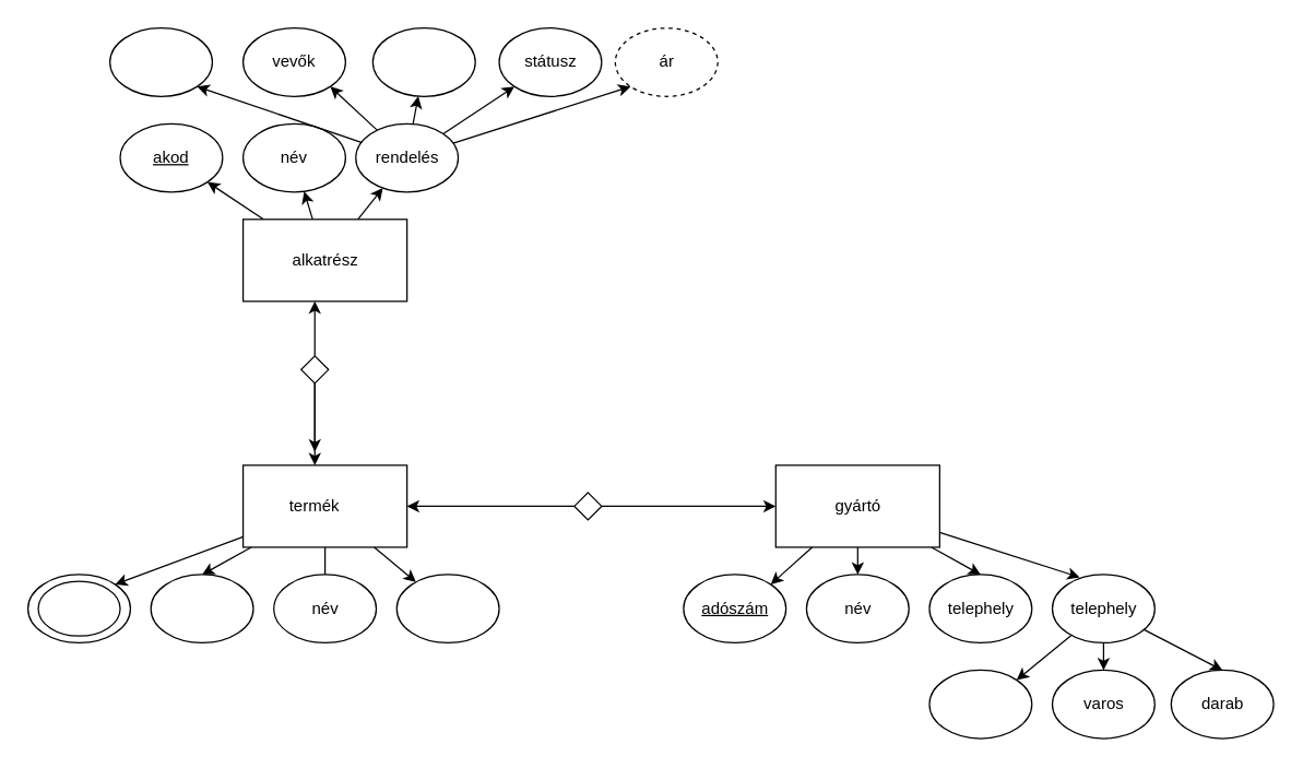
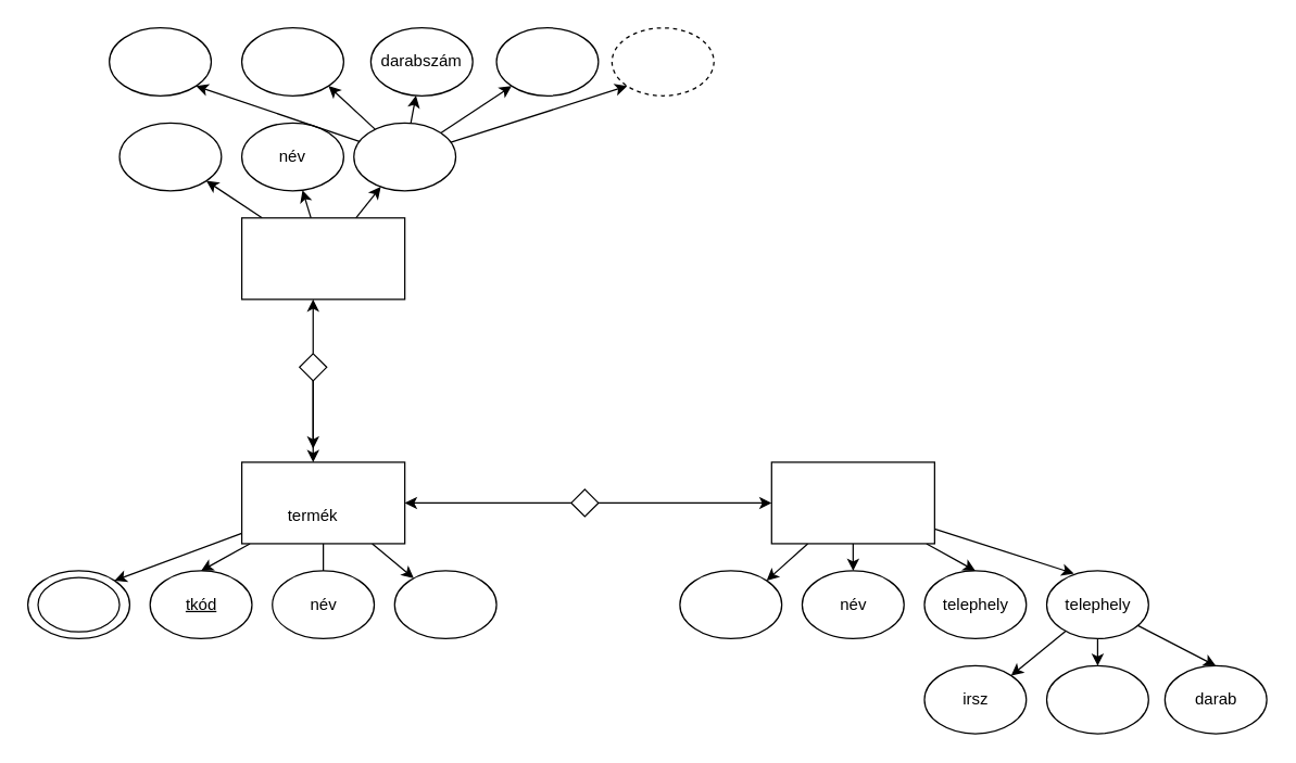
  <mxCell id="0" />
  <mxCell id="1" parent="0" />
  <mxCell id="2" value="" style="rounded=0;orthogonalLoop=1;jettySize=auto;html=1;entryX=0.5;entryY=0;entryDx=0;entryDy=0;" edge="1" parent="1" source="6" target="12"><mxGeometry relative="1" as="geometry" /></mxCell>
  <mxCell id="3" value="" style="edgeStyle=none;rounded=0;orthogonalLoop=1;jettySize=auto;html=1;" edge="1" parent="1" source="6" target="14"><mxGeometry relative="1" as="geometry" /></mxCell>
  <mxCell id="4" value="" style="edgeStyle=none;rounded=0;orthogonalLoop=1;jettySize=auto;html=1;entryX=1;entryY=0;entryDx=0;entryDy=0;" edge="1" parent="1" source="6" target="39"><mxGeometry relative="1" as="geometry" /></mxCell>
  <mxCell id="5" value="" style="edgeStyle=none;rounded=0;orthogonalLoop=1;jettySize=auto;html=1;" edge="1" parent="1" source="6" target="23"><mxGeometry relative="1" as="geometry" /></mxCell>
  <mxCell id="6" value="" style="rounded=0;whiteSpace=wrap;html=1;" vertex="1" parent="1"><mxGeometry x="177.5" y="340" width="120" height="60" as="geometry" /></mxCell>
  <mxCell id="7" value="" style="edgeStyle=none;rounded=0;orthogonalLoop=1;jettySize=auto;html=1;entryX=1;entryY=0;entryDx=0;entryDy=0;" edge="1" parent="1" source="11" target="15"><mxGeometry relative="1" as="geometry" /></mxCell>
  <mxCell id="8" value="" style="edgeStyle=none;rounded=0;orthogonalLoop=1;jettySize=auto;html=1;entryX=0.5;entryY=0;entryDx=0;entryDy=0;" edge="1" parent="1" source="11" target="17"><mxGeometry relative="1" as="geometry" /></mxCell>
  <mxCell id="9" value="" style="edgeStyle=none;rounded=0;orthogonalLoop=1;jettySize=auto;html=1;entryX=0.267;entryY=0.04;entryDx=0;entryDy=0;entryPerimeter=0;" edge="1" parent="1" source="11" target="31"><mxGeometry relative="1" as="geometry" /></mxCell>
  <mxCell id="10" value="" style="edgeStyle=none;rounded=0;orthogonalLoop=1;jettySize=auto;html=1;entryX=0.5;entryY=0;entryDx=0;entryDy=0;" edge="1" parent="1" source="11" target="16"><mxGeometry relative="1" as="geometry" /></mxCell>
  <mxCell id="11" value="" style="rounded=0;whiteSpace=wrap;html=1;" vertex="1" parent="1"><mxGeometry x="567.5" y="340" width="120" height="60" as="geometry" /></mxCell>
  <mxCell id="12" value="" style="ellipse;whiteSpace=wrap;html=1;" vertex="1" parent="1"><mxGeometry x="110" y="420" width="75" height="50" as="geometry" /></mxCell>
  <mxCell id="13" value="" style="ellipse;whiteSpace=wrap;html=1;" vertex="1" parent="1"><mxGeometry x="200" y="420" width="75" height="50" as="geometry" /></mxCell>
  <mxCell id="14" value="" style="ellipse;whiteSpace=wrap;html=1;" vertex="1" parent="1"><mxGeometry x="290" y="420" width="75" height="50" as="geometry" /></mxCell>
  <mxCell id="15" value="" style="ellipse;whiteSpace=wrap;html=1;" vertex="1" parent="1"><mxGeometry x="500" y="420" width="75" height="50" as="geometry" /></mxCell>
  <mxCell id="16" value="" style="ellipse;whiteSpace=wrap;html=1;" vertex="1" parent="1"><mxGeometry x="590" y="420" width="75" height="50" as="geometry" /></mxCell>
  <mxCell id="17" value="" style="ellipse;whiteSpace=wrap;html=1;" vertex="1" parent="1"><mxGeometry x="680" y="420" width="75" height="50" as="geometry" /></mxCell>
  <mxCell id="18" value="" style="edgeStyle=none;rounded=0;orthogonalLoop=1;jettySize=auto;html=1;entryX=0;entryY=0.5;entryDx=0;entryDy=0;" edge="1" parent="1" source="20" target="11"><mxGeometry relative="1" as="geometry"><mxPoint x="520" y="370" as="targetPoint" /></mxGeometry></mxCell>
  <mxCell id="19" value="" style="edgeStyle=none;rounded=0;orthogonalLoop=1;jettySize=auto;html=1;" edge="1" parent="1" source="20" target="6"><mxGeometry relative="1" as="geometry"><mxPoint x="340" y="370" as="targetPoint" /></mxGeometry></mxCell>
  <mxCell id="20" value="" style="rhombus;whiteSpace=wrap;html=1;" vertex="1" parent="1"><mxGeometry x="420" y="360" width="20" height="20" as="geometry" /></mxCell>
- <mxCell id="21" value="termék" style="text;html=1;strokeColor=none;fillColor=none;align=center;verticalAlign=middle;whiteSpace=wrap;rounded=0;" vertex="1" parent="1"><mxGeometry x="200" y="355" width="60" height="30" as="geometry" /></mxCell>
+ <mxCell id="21" value="termék" style="text;html=1;strokeColor=none;fillColor=none;align=center;verticalAlign=middle;whiteSpace=wrap;rounded=0;" vertex="1" parent="1"><mxGeometry x="200" y="365" width="60" height="30" as="geometry" /></mxCell>
+ <mxCell id="22" value="&lt;u&gt;tkód&lt;/u&gt;" style="text;html=1;strokeColor=none;fillColor=none;align=center;verticalAlign=middle;whiteSpace=wrap;rounded=0;" vertex="1" parent="1"><mxGeometry x="117.5" y="430" width="60" height="30" as="geometry" /></mxCell>
  <mxCell id="23" value="név" style="text;html=1;strokeColor=none;fillColor=none;align=center;verticalAlign=middle;whiteSpace=wrap;rounded=0;" vertex="1" parent="1"><mxGeometry x="207.5" y="430" width="60" height="30" as="geometry" /></mxCell>
- <mxCell id="24" value="&lt;u&gt;adószám&lt;/u&gt;" style="text;html=1;strokeColor=none;fillColor=none;align=center;verticalAlign=middle;whiteSpace=wrap;rounded=0;" vertex="1" parent="1"><mxGeometry x="507.5" y="430" width="60" height="30" as="geometry" /></mxCell>
  <mxCell id="25" value="név" style="text;html=1;strokeColor=none;fillColor=none;align=center;verticalAlign=middle;whiteSpace=wrap;rounded=0;" vertex="1" parent="1"><mxGeometry x="597.5" y="430" width="60" height="30" as="geometry" /></mxCell>
  <mxCell id="26" value="telephely" style="text;html=1;strokeColor=none;fillColor=none;align=center;verticalAlign=middle;whiteSpace=wrap;rounded=0;" vertex="1" parent="1"><mxGeometry x="687.5" y="430" width="60" height="30" as="geometry" /></mxCell>
- <mxCell id="27" value="gyártó" style="text;html=1;strokeColor=none;fillColor=none;align=center;verticalAlign=middle;whiteSpace=wrap;rounded=0;" vertex="1" parent="1"><mxGeometry x="597.5" y="355" width="60" height="30" as="geometry" /></mxCell>
  <mxCell id="28" value="" style="edgeStyle=none;rounded=0;orthogonalLoop=1;jettySize=auto;html=1;entryX=1;entryY=0;entryDx=0;entryDy=0;" edge="1" parent="1" source="31" target="33"><mxGeometry relative="1" as="geometry" /></mxCell>
  <mxCell id="29" value="" style="edgeStyle=none;rounded=0;orthogonalLoop=1;jettySize=auto;html=1;entryX=0.5;entryY=0;entryDx=0;entryDy=0;" edge="1" parent="1" source="31" target="35"><mxGeometry relative="1" as="geometry" /></mxCell>
  <mxCell id="30" value="" style="edgeStyle=none;rounded=0;orthogonalLoop=1;jettySize=auto;html=1;" edge="1" parent="1" source="31" target="34"><mxGeometry relative="1" as="geometry" /></mxCell>
  <mxCell id="31" value="" style="ellipse;whiteSpace=wrap;html=1;" vertex="1" parent="1"><mxGeometry x="770" y="420" width="75" height="50" as="geometry" /></mxCell>
  <mxCell id="32" value="telephely" style="text;html=1;strokeColor=none;fillColor=none;align=center;verticalAlign=middle;whiteSpace=wrap;rounded=0;" vertex="1" parent="1"><mxGeometry x="777.5" y="430" width="60" height="30" as="geometry" /></mxCell>
  <mxCell id="33" value="" style="ellipse;whiteSpace=wrap;html=1;" vertex="1" parent="1"><mxGeometry x="680" y="490" width="75" height="50" as="geometry" /></mxCell>
  <mxCell id="34" value="" style="ellipse;whiteSpace=wrap;html=1;" vertex="1" parent="1"><mxGeometry x="770" y="490" width="75" height="50" as="geometry" /></mxCell>
  <mxCell id="35" value="" style="ellipse;whiteSpace=wrap;html=1;" vertex="1" parent="1"><mxGeometry x="857" y="490" width="75" height="50" as="geometry" /></mxCell>
- <mxCell id="37" value="varos" style="text;html=1;strokeColor=none;fillColor=none;align=center;verticalAlign=middle;whiteSpace=wrap;rounded=0;" vertex="1" parent="1"><mxGeometry x="777.5" y="500" width="60" height="30" as="geometry" /></mxCell>
+ <mxCell id="36" value="irsz" style="text;html=1;strokeColor=none;fillColor=none;align=center;verticalAlign=middle;whiteSpace=wrap;rounded=0;" vertex="1" parent="1"><mxGeometry x="687.5" y="500" width="60" height="30" as="geometry" /></mxCell>
  <mxCell id="38" value="darab" style="text;html=1;strokeColor=none;fillColor=none;align=center;verticalAlign=middle;whiteSpace=wrap;rounded=0;" vertex="1" parent="1"><mxGeometry x="864.5" y="500" width="60" height="30" as="geometry" /></mxCell>
  <mxCell id="39" value="" style="ellipse;whiteSpace=wrap;html=1;" vertex="1" parent="1"><mxGeometry x="20" y="420" width="75" height="50" as="geometry" /></mxCell>
  <mxCell id="40" value="" style="ellipse;whiteSpace=wrap;html=1;" vertex="1" parent="1"><mxGeometry x="27.5" y="425" width="60" height="40" as="geometry" /></mxCell>
  <mxCell id="41" value="" style="edgeStyle=none;rounded=0;orthogonalLoop=1;jettySize=auto;html=1;" edge="1" parent="1" source="44" target="45"><mxGeometry relative="1" as="geometry" /></mxCell>
  <mxCell id="42" value="" style="edgeStyle=none;rounded=0;orthogonalLoop=1;jettySize=auto;html=1;" edge="1" parent="1" source="44" target="46"><mxGeometry relative="1" as="geometry" /></mxCell>
  <mxCell id="43" value="" style="edgeStyle=none;rounded=0;orthogonalLoop=1;jettySize=auto;html=1;" edge="1" parent="1" source="44" target="59"><mxGeometry relative="1" as="geometry" /></mxCell>
  <mxCell id="44" value="" style="rounded=0;whiteSpace=wrap;html=1;" vertex="1" parent="1"><mxGeometry x="177.5" y="160" width="120" height="60" as="geometry" /></mxCell>
  <mxCell id="45" value="" style="ellipse;whiteSpace=wrap;html=1;" vertex="1" parent="1"><mxGeometry x="177.5" y="90" width="75" height="50" as="geometry" /></mxCell>
  <mxCell id="46" value="" style="ellipse;whiteSpace=wrap;html=1;" vertex="1" parent="1"><mxGeometry x="87.5" y="90" width="75" height="50" as="geometry" /></mxCell>
- <mxCell id="47" value="alkatrész" style="text;html=1;strokeColor=none;fillColor=none;align=center;verticalAlign=middle;whiteSpace=wrap;rounded=0;" vertex="1" parent="1"><mxGeometry x="207.5" y="175" width="60" height="30" as="geometry" /></mxCell>
- <mxCell id="48" value="&lt;u&gt;akod&lt;/u&gt;" style="text;html=1;strokeColor=none;fillColor=none;align=center;verticalAlign=middle;whiteSpace=wrap;rounded=0;" vertex="1" parent="1"><mxGeometry x="95" y="100" width="60" height="30" as="geometry" /></mxCell>
  <mxCell id="49" value="név" style="text;html=1;strokeColor=none;fillColor=none;align=center;verticalAlign=middle;whiteSpace=wrap;rounded=0;" vertex="1" parent="1"><mxGeometry x="185" y="100" width="60" height="30" as="geometry" /></mxCell>
  <mxCell id="50" value="" style="edgeStyle=none;rounded=0;orthogonalLoop=1;jettySize=auto;html=1;" edge="1" parent="1" source="53"><mxGeometry relative="1" as="geometry"><mxPoint x="230" y="220" as="targetPoint" /></mxGeometry></mxCell>
  <mxCell id="51" value="" style="edgeStyle=none;rounded=0;orthogonalLoop=1;jettySize=auto;html=1;" edge="1" parent="1" source="53"><mxGeometry relative="1" as="geometry"><mxPoint x="230" y="330" as="targetPoint" /></mxGeometry></mxCell>
  <mxCell id="52" value="" style="edgeStyle=none;rounded=0;orthogonalLoop=1;jettySize=auto;html=1;" edge="1" parent="1" source="53"><mxGeometry relative="1" as="geometry"><mxPoint x="230" y="340" as="targetPoint" /></mxGeometry></mxCell>
  <mxCell id="53" value="" style="rhombus;whiteSpace=wrap;html=1;" vertex="1" parent="1"><mxGeometry x="220" y="260" width="20" height="20" as="geometry" /></mxCell>
  <mxCell id="54" value="" style="edgeStyle=none;rounded=0;orthogonalLoop=1;jettySize=auto;html=1;entryX=1;entryY=1;entryDx=0;entryDy=0;" edge="1" parent="1" source="59" target="63"><mxGeometry relative="1" as="geometry" /></mxCell>
  <mxCell id="55" value="" style="edgeStyle=none;rounded=0;orthogonalLoop=1;jettySize=auto;html=1;entryX=1;entryY=1;entryDx=0;entryDy=0;" edge="1" parent="1" source="59" target="61"><mxGeometry relative="1" as="geometry" /></mxCell>
  <mxCell id="56" value="" style="edgeStyle=none;rounded=0;orthogonalLoop=1;jettySize=auto;html=1;entryX=0;entryY=1;entryDx=0;entryDy=0;" edge="1" parent="1" source="59" target="64"><mxGeometry relative="1" as="geometry" /></mxCell>
  <mxCell id="57" value="" style="edgeStyle=none;rounded=0;orthogonalLoop=1;jettySize=auto;html=1;entryX=0;entryY=1;entryDx=0;entryDy=0;" edge="1" parent="1" source="59" target="60"><mxGeometry relative="1" as="geometry" /></mxCell>
  <mxCell id="58" value="" style="edgeStyle=none;rounded=0;orthogonalLoop=1;jettySize=auto;html=1;" edge="1" parent="1" source="59" target="62"><mxGeometry relative="1" as="geometry" /></mxCell>
  <mxCell id="59" value="" style="ellipse;whiteSpace=wrap;html=1;" vertex="1" parent="1"><mxGeometry x="260" y="90" width="75" height="50" as="geometry" /></mxCell>
  <mxCell id="60" value="" style="ellipse;whiteSpace=wrap;html=1;" vertex="1" parent="1"><mxGeometry x="365" y="20" width="75" height="50" as="geometry" /></mxCell>
  <mxCell id="61" value="" style="ellipse;whiteSpace=wrap;html=1;" vertex="1" parent="1"><mxGeometry x="177.5" y="20" width="75" height="50" as="geometry" /></mxCell>
  <mxCell id="62" value="" style="ellipse;whiteSpace=wrap;html=1;" vertex="1" parent="1"><mxGeometry x="272.5" y="20" width="75" height="50" as="geometry" /></mxCell>
  <mxCell id="63" value="" style="ellipse;whiteSpace=wrap;html=1;" vertex="1" parent="1"><mxGeometry x="80" y="20" width="75" height="50" as="geometry" /></mxCell>
  <mxCell id="64" value="" style="ellipse;whiteSpace=wrap;html=1;dashed=1;" vertex="1" parent="1"><mxGeometry x="450" y="20" width="75" height="50" as="geometry" /></mxCell>
- <mxCell id="65" value="rendelés" style="text;html=1;strokeColor=none;fillColor=none;align=center;verticalAlign=middle;whiteSpace=wrap;rounded=0;dashed=1;" vertex="1" parent="1"><mxGeometry x="267.5" y="100" width="60" height="30" as="geometry" /></mxCell>
- <mxCell id="66" value="vevők" style="text;html=1;strokeColor=none;fillColor=none;align=center;verticalAlign=middle;whiteSpace=wrap;rounded=0;dashed=1;" vertex="1" parent="1"><mxGeometry x="185" y="30" width="60" height="30" as="geometry" /></mxCell>
- <mxCell id="68" value="státusz" style="text;html=1;strokeColor=none;fillColor=none;align=center;verticalAlign=middle;whiteSpace=wrap;rounded=0;dashed=1;" vertex="1" parent="1"><mxGeometry x="372.5" y="30" width="60" height="30" as="geometry" /></mxCell>
- <mxCell id="69" value="ár" style="text;html=1;strokeColor=none;fillColor=none;align=center;verticalAlign=middle;whiteSpace=wrap;rounded=0;dashed=1;" vertex="1" parent="1"><mxGeometry x="457.5" y="30" width="60" height="30" as="geometry" /></mxCell>
+ <mxCell id="67" value="darabszám" style="text;html=1;strokeColor=none;fillColor=none;align=center;verticalAlign=middle;whiteSpace=wrap;rounded=0;dashed=1;" vertex="1" parent="1"><mxGeometry x="280" y="30" width="60" height="30" as="geometry" /></mxCell>
